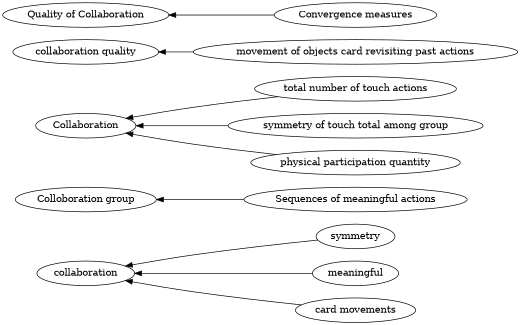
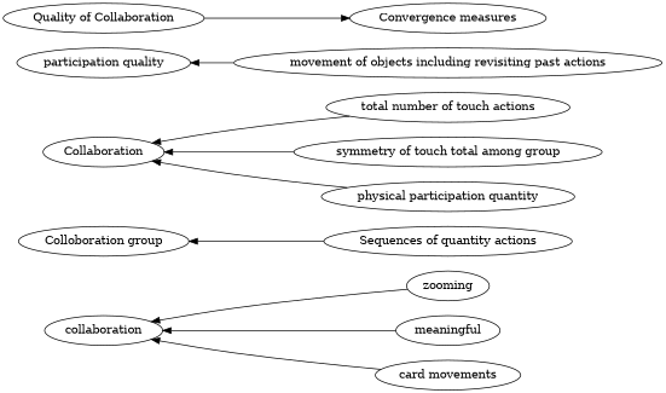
  digraph {
    rankdir=RL
    splines=true
-   zooming [label=symmetry]
-   "Sequences of meaningful actions"
+   zooming
+   "Sequences of meaningful actions" [label="Sequences of quantity actions"]
    n3 [label=meaningful]
    "total number of touch actions"
    "card movements"
-   "movement of objects including revisiting past actions" [label="movement of objects card revisiting past actions"]
+   "movement of objects including revisiting past actions"
    n7 [label="symmetry of touch total among group"]
    "physical participation quantity"
    "Convergence measures"
    Collaboration
    "Quality of Collaboration"
    collaboration
-   "collaboration quality"
+   "collaboration quality" [label="participation quality"]
    n14 [label="Colloboration group"]
    subgraph sub_1 {
      rank=same
      zooming
      "Sequences of meaningful actions"
      n3
      "total number of touch actions"
      "card movements"
      "movement of objects including revisiting past actions"
      n7
      "physical participation quantity"
      "Convergence measures"
    }
    subgraph sub_2 {
      rank=same
      Collaboration
      "Quality of Collaboration"
      collaboration
      "collaboration quality"
      n14
    }
    zooming -> collaboration
    "Sequences of meaningful actions" -> n14
    n3 -> collaboration
    "total number of touch actions" -> Collaboration
    "card movements" -> collaboration
    "movement of objects including revisiting past actions" -> "collaboration quality"
    n7 -> Collaboration
    "physical participation quantity" -> Collaboration
-   "Convergence measures" -> "Quality of Collaboration"
+   "Quality of Collaboration" -> "Convergence measures"
  }
